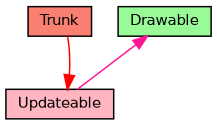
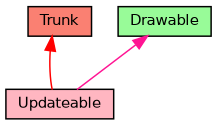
  digraph {
    node [color=black fontname=Helvetica fontsize=10 shape=record style=filled]
    edge [dir=back fontname=Helvetica fontsize=10 labelfontname=Helvetica labelfontsize=10 style=solid]
    n1 [fillcolor=salmon fontcolor=black height=0.2 label=Trunk width=0.4]
    n2 [fillcolor=palegreen height=0.2 label=Drawable width=0.4]
    n3 [fillcolor=lightpink height=0.2 label=Updateable width=0.4]
    n2 -> n3 [color=deeppink]
-   n3 -> n1 [color=red]
+   n1 -> n3 [color=red]
  }
